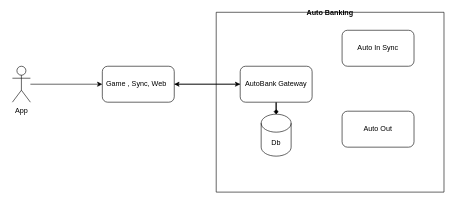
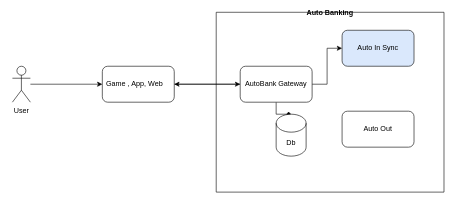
  <mxCell id="0" />
  <mxCell id="1" parent="0" />
  <mxCell id="2" style="edgeStyle=orthogonalEdgeStyle;rounded=0;orthogonalLoop=1;jettySize=auto;html=1;entryX=0;entryY=0.5;entryDx=0;entryDy=0;" edge="1" parent="1" source="3" target="5"><mxGeometry relative="1" as="geometry" /></mxCell>
- <mxCell id="3" value="App" style="shape=umlActor;verticalLabelPosition=bottom;verticalAlign=top;html=1;outlineConnect=0;" vertex="1" parent="1"><mxGeometry x="20" y="110" width="30" height="60" as="geometry" /></mxCell>
+ <mxCell id="3" value="User" style="shape=umlActor;verticalLabelPosition=bottom;verticalAlign=top;html=1;outlineConnect=0;" vertex="1" parent="1"><mxGeometry x="20" y="110" width="30" height="60" as="geometry" /></mxCell>
  <mxCell id="4" value="" style="edgeStyle=orthogonalEdgeStyle;rounded=0;orthogonalLoop=1;jettySize=auto;html=1;" edge="1" parent="1" source="5" target="9"><mxGeometry relative="1" as="geometry" /></mxCell>
- <mxCell id="5" value="Game , Sync, Web&lt;span style=&quot;white-space: pre;&quot;&gt;&#09;&lt;/span&gt;" style="rounded=1;whiteSpace=wrap;html=1;" vertex="1" parent="1"><mxGeometry x="170" y="110" width="120" height="60" as="geometry" /></mxCell>
+ <mxCell id="5" value="Game , App, Web&lt;span style=&quot;white-space: pre;&quot;&gt;&#09;&lt;/span&gt;" style="rounded=1;whiteSpace=wrap;html=1;" vertex="1" parent="1"><mxGeometry x="170" y="110" width="120" height="60" as="geometry" /></mxCell>
+ <mxCell id="6" style="edgeStyle=orthogonalEdgeStyle;rounded=0;orthogonalLoop=1;jettySize=auto;html=1;" edge="1" parent="1" source="9" target="10"><mxGeometry relative="1" as="geometry" /></mxCell>
  <mxCell id="7" value="" style="edgeStyle=orthogonalEdgeStyle;rounded=0;orthogonalLoop=1;jettySize=auto;html=1;endArrow=diamond;" edge="1" parent="1" source="9" target="13"><mxGeometry relative="1" as="geometry" /></mxCell>
  <mxCell id="8" value="" style="edgeStyle=orthogonalEdgeStyle;rounded=0;orthogonalLoop=1;jettySize=auto;html=1;" edge="1" parent="1" source="9" target="5"><mxGeometry relative="1" as="geometry" /></mxCell>
  <mxCell id="9" value="AutoBank Gateway" style="rounded=1;whiteSpace=wrap;html=1;" vertex="1" parent="1"><mxGeometry x="400" y="110" width="120" height="60" as="geometry" /></mxCell>
- <mxCell id="10" value="Auto In Sync" style="rounded=1;whiteSpace=wrap;html=1;" vertex="1" parent="1"><mxGeometry x="570" y="50" width="120" height="60" as="geometry" /></mxCell>
+ <mxCell id="10" value="Auto In Sync" style="rounded=1;whiteSpace=wrap;html=1;fillColor=#dae8fc;" vertex="1" parent="1"><mxGeometry x="570" y="50" width="120" height="60" as="geometry" /></mxCell>
  <mxCell id="11" value="Auto Out" style="rounded=1;whiteSpace=wrap;html=1;" vertex="1" parent="1"><mxGeometry x="570" y="185" width="120" height="60" as="geometry" /></mxCell>
  <mxCell id="12" value="Auto Banking" style="swimlane;startSize=0;" vertex="1" parent="1"><mxGeometry x="360" y="20" width="380" height="300" as="geometry" /></mxCell>
- <mxCell id="13" value="Db" style="shape=cylinder3;whiteSpace=wrap;html=1;boundedLbl=1;backgroundOutline=1;size=15;" vertex="1" parent="12"><mxGeometry x="75" y="170" width="50" height="70" as="geometry" /></mxCell>
+ <mxCell id="13" value="Db" style="shape=cylinder3;whiteSpace=wrap;html=1;boundedLbl=1;backgroundOutline=1;size=15;" vertex="1" parent="12"><mxGeometry x="100" y="170" width="50" height="70" as="geometry" /></mxCell>
